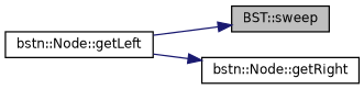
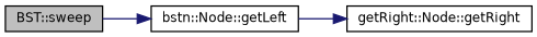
  digraph {
    rankdir=LR
    node [color=black fillcolor=white fontname=Helvetica fontsize=10 shape=record style=filled]
    edge [color=midnightblue fontname=Helvetica fontsize=10 labelfontname=Helvetica labelfontsize=10 style=solid]
    n1 [fillcolor=grey75 fontcolor=black height=0.2 label="BST::sweep" width=0.4]
    n2 [height=0.2 label="bstn::Node::getLeft" width=0.4]
-   n3 [height=0.2 label="bstn::Node::getRight" width=0.4]
-   n2 -> n1
+   n3 [height=0.2 label="getRight::Node::getRight" width=0.4]
+   n1 -> n2
    n2 -> n3
  }
